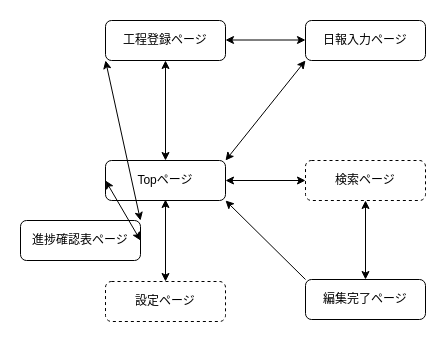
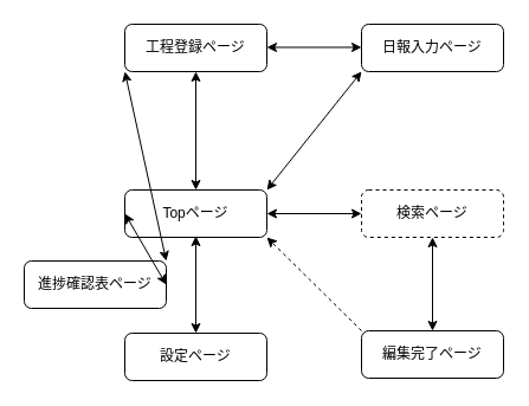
  <mxCell id="0" />
  <mxCell id="1" parent="0" />
  <mxCell id="2" value="Topページ" style="rounded=1;whiteSpace=wrap;html=1;" vertex="1" parent="1"><mxGeometry x="105" y="160" width="120" height="40" as="geometry" /></mxCell>
  <mxCell id="3" value="進捗確認表ページ" style="rounded=1;whiteSpace=wrap;html=1;" vertex="1" parent="1"><mxGeometry x="20" y="220" width="120" height="40" as="geometry" /></mxCell>
  <mxCell id="4" value="日報入力ページ" style="rounded=1;whiteSpace=wrap;html=1;" vertex="1" parent="1"><mxGeometry x="305" y="20" width="120" height="40" as="geometry" /></mxCell>
  <mxCell id="5" value="工程登録ページ" style="rounded=1;whiteSpace=wrap;html=1;" vertex="1" parent="1"><mxGeometry x="105" y="20" width="120" height="40" as="geometry" /></mxCell>
  <mxCell id="6" value="検索ページ" style="rounded=1;whiteSpace=wrap;html=1;dashed=1;" vertex="1" parent="1"><mxGeometry x="305" y="160" width="120" height="40" as="geometry" /></mxCell>
- <mxCell id="7" value="設定ページ" style="rounded=1;whiteSpace=wrap;html=1;dashed=1;" vertex="1" parent="1"><mxGeometry x="105" y="281" width="120" height="40" as="geometry" /></mxCell>
+ <mxCell id="7" value="設定ページ" style="rounded=1;whiteSpace=wrap;html=1;" vertex="1" parent="1"><mxGeometry x="105" y="281" width="120" height="40" as="geometry" /></mxCell>
  <mxCell id="8" value="編集完了ページ" style="rounded=1;whiteSpace=wrap;html=1;" vertex="1" parent="1"><mxGeometry x="305" y="279" width="120" height="40" as="geometry" /></mxCell>
  <mxCell id="9" value="" style="endArrow=classic;startArrow=classic;html=1;exitX=0.5;exitY=0;exitDx=0;exitDy=0;entryX=0.5;entryY=1;entryDx=0;entryDy=0;" edge="1" parent="1" source="2" target="5"><mxGeometry width="50" height="50" relative="1" as="geometry"><mxPoint x="155" y="149" as="sourcePoint" /><mxPoint x="205" y="99" as="targetPoint" /></mxGeometry></mxCell>
  <mxCell id="10" value="" style="endArrow=classic;startArrow=classic;html=1;exitX=0;exitY=0.5;exitDx=0;exitDy=0;entryX=1;entryY=0.5;entryDx=0;entryDy=0;" edge="1" parent="1" source="2" target="3"><mxGeometry width="50" height="50" relative="1" as="geometry"><mxPoint x="175" y="170" as="sourcePoint" /><mxPoint x="175" y="70" as="targetPoint" /></mxGeometry></mxCell>
  <mxCell id="11" value="" style="endArrow=classic;startArrow=classic;html=1;exitX=0;exitY=0.5;exitDx=0;exitDy=0;entryX=1;entryY=0.5;entryDx=0;entryDy=0;" edge="1" parent="1"><mxGeometry width="50" height="50" relative="1" as="geometry"><mxPoint x="305" y="39.5" as="sourcePoint" /><mxPoint x="225" y="39.5" as="targetPoint" /></mxGeometry></mxCell>
  <mxCell id="12" value="" style="endArrow=classic;startArrow=classic;html=1;exitX=0;exitY=1;exitDx=0;exitDy=0;entryX=1;entryY=0;entryDx=0;entryDy=0;" edge="1" parent="1" source="4" target="2"><mxGeometry width="50" height="50" relative="1" as="geometry"><mxPoint x="319" y="119" as="sourcePoint" /><mxPoint x="239" y="119" as="targetPoint" /></mxGeometry></mxCell>
  <mxCell id="13" value="" style="endArrow=classic;startArrow=classic;html=1;exitX=0.5;exitY=0;exitDx=0;exitDy=0;" edge="1" parent="1" source="7"><mxGeometry width="50" height="50" relative="1" as="geometry"><mxPoint x="175" y="170" as="sourcePoint" /><mxPoint x="165" y="199" as="targetPoint" /></mxGeometry></mxCell>
  <mxCell id="14" value="" style="endArrow=classic;startArrow=classic;html=1;exitX=0;exitY=0.5;exitDx=0;exitDy=0;" edge="1" parent="1" source="6" target="2"><mxGeometry width="50" height="50" relative="1" as="geometry"><mxPoint x="115" y="190" as="sourcePoint" /><mxPoint x="35" y="190" as="targetPoint" /></mxGeometry></mxCell>
  <mxCell id="15" value="" style="endArrow=classic;startArrow=classic;html=1;exitX=0.5;exitY=0;exitDx=0;exitDy=0;entryX=0.5;entryY=1;entryDx=0;entryDy=0;" edge="1" parent="1" source="8" target="6"><mxGeometry width="50" height="50" relative="1" as="geometry"><mxPoint x="315" y="190" as="sourcePoint" /><mxPoint x="235" y="190" as="targetPoint" /></mxGeometry></mxCell>
- <mxCell id="16" value="" style="endArrow=classic;html=1;exitX=0;exitY=0;exitDx=0;exitDy=0;entryX=1;entryY=1;entryDx=0;entryDy=0;" edge="1" parent="1" source="8" target="2"><mxGeometry width="50" height="50" relative="1" as="geometry"><mxPoint x="245" y="219" as="sourcePoint" /><mxPoint x="295" y="169" as="targetPoint" /></mxGeometry></mxCell>
+ <mxCell id="16" value="" style="endArrow=classic;html=1;exitX=0;exitY=0;exitDx=0;exitDy=0;entryX=1;entryY=1;entryDx=0;entryDy=0;dashed=1;" edge="1" parent="1" source="8" target="2"><mxGeometry width="50" height="50" relative="1" as="geometry"><mxPoint x="245" y="219" as="sourcePoint" /><mxPoint x="295" y="169" as="targetPoint" /></mxGeometry></mxCell>
  <mxCell id="17" value="" style="endArrow=classic;startArrow=classic;html=1;exitX=0;exitY=1;exitDx=0;exitDy=0;entryX=1;entryY=0;entryDx=0;entryDy=0;" edge="1" parent="1" source="5" target="3"><mxGeometry width="50" height="50" relative="1" as="geometry"><mxPoint x="175" y="170" as="sourcePoint" /><mxPoint x="175" y="70" as="targetPoint" /></mxGeometry></mxCell>
